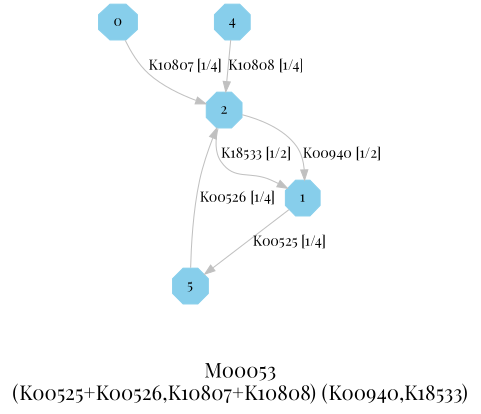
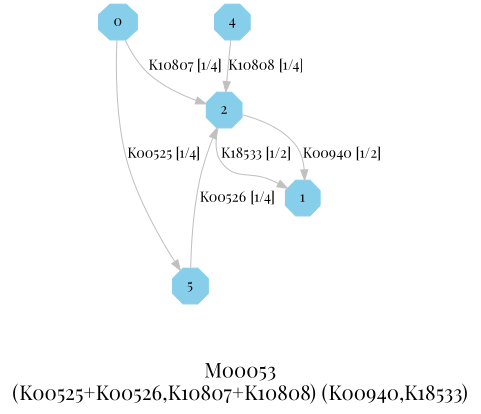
  digraph {
    fontname="Playfair Display"
    fontsize=20
    label="M00053\n(K00525+K00526,K10807+K10808) (K00940,K18533)"
    node [color=skyblue fontname="Playfair Display" shape=octagon style=filled]
    edge [color=grey fontname="Playfair Display"]
    0 [height=.3 width=.3]
    1 [height=.3 width=.3]
    2 [height=.3 width=.3]
    n4 [height=.3 label=5 width=.3]
    4 [height=.3 width=.3]
    subgraph sub_1 {
      0
      1
      2
      n4
      4
    }
    0 -> 2 [label="K10807 [1/4]"]
-   1 -> n4 [label="K00525 [1/4]"]
+   0 -> n4 [label="K00525 [1/4]"]
    2 -> 1 [label="K00940 [1/2]"]
    2 -> 1 [label="K18533 [1/2]"]
    n4 -> 2 [label="K00526 [1/4]"]
    4 -> 2 [label="K10808 [1/4]"]
  }
